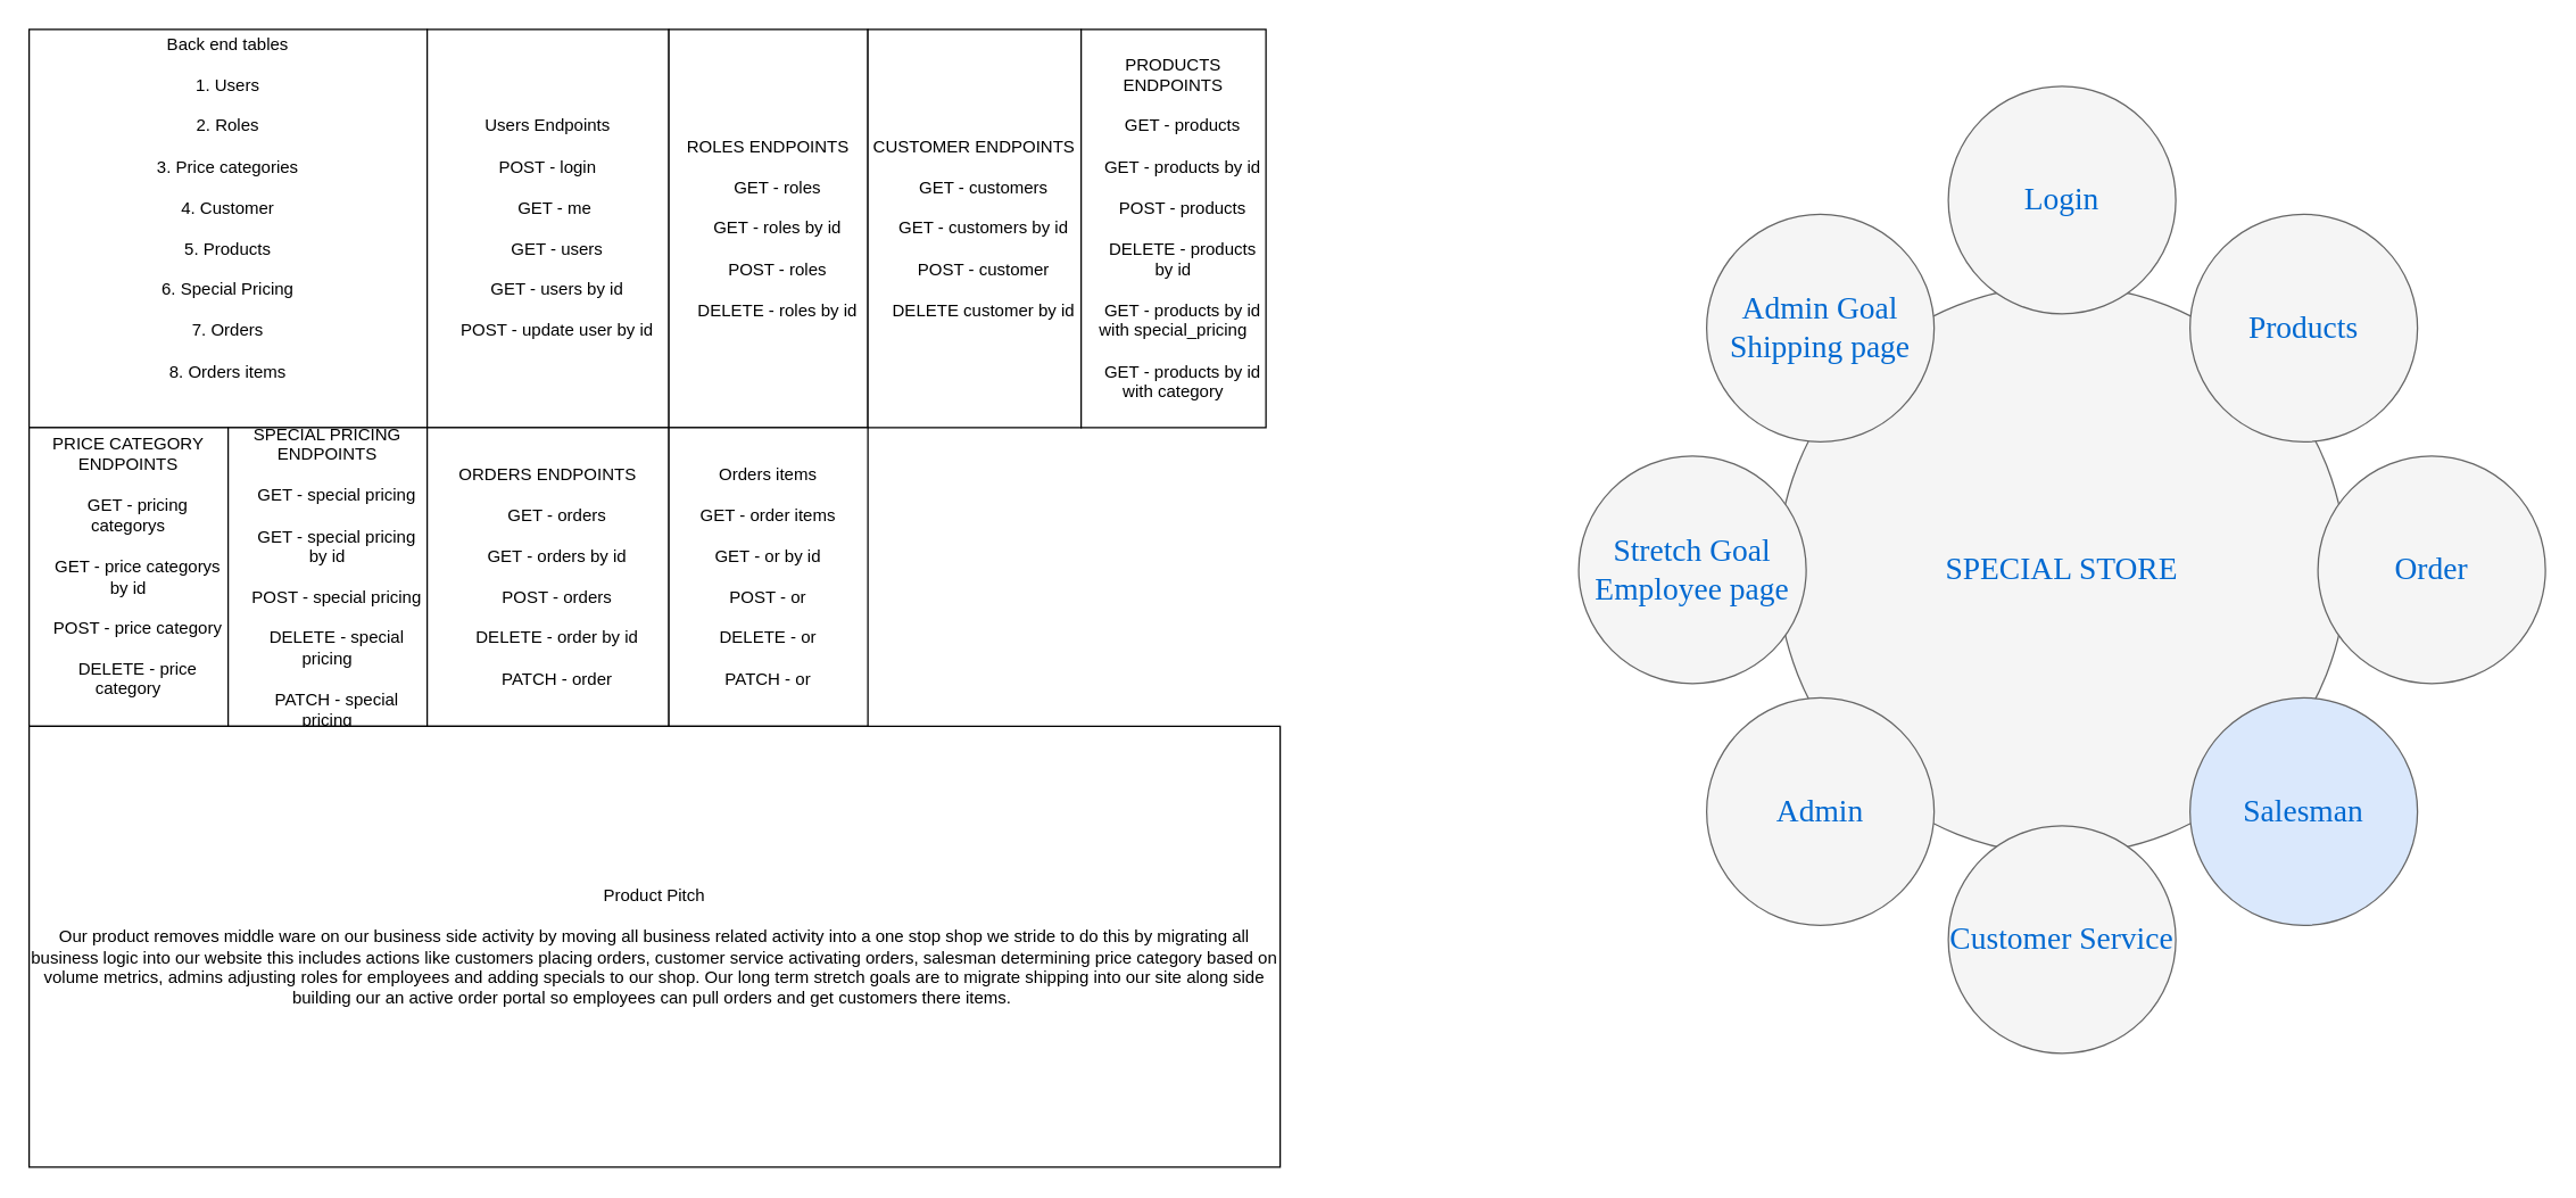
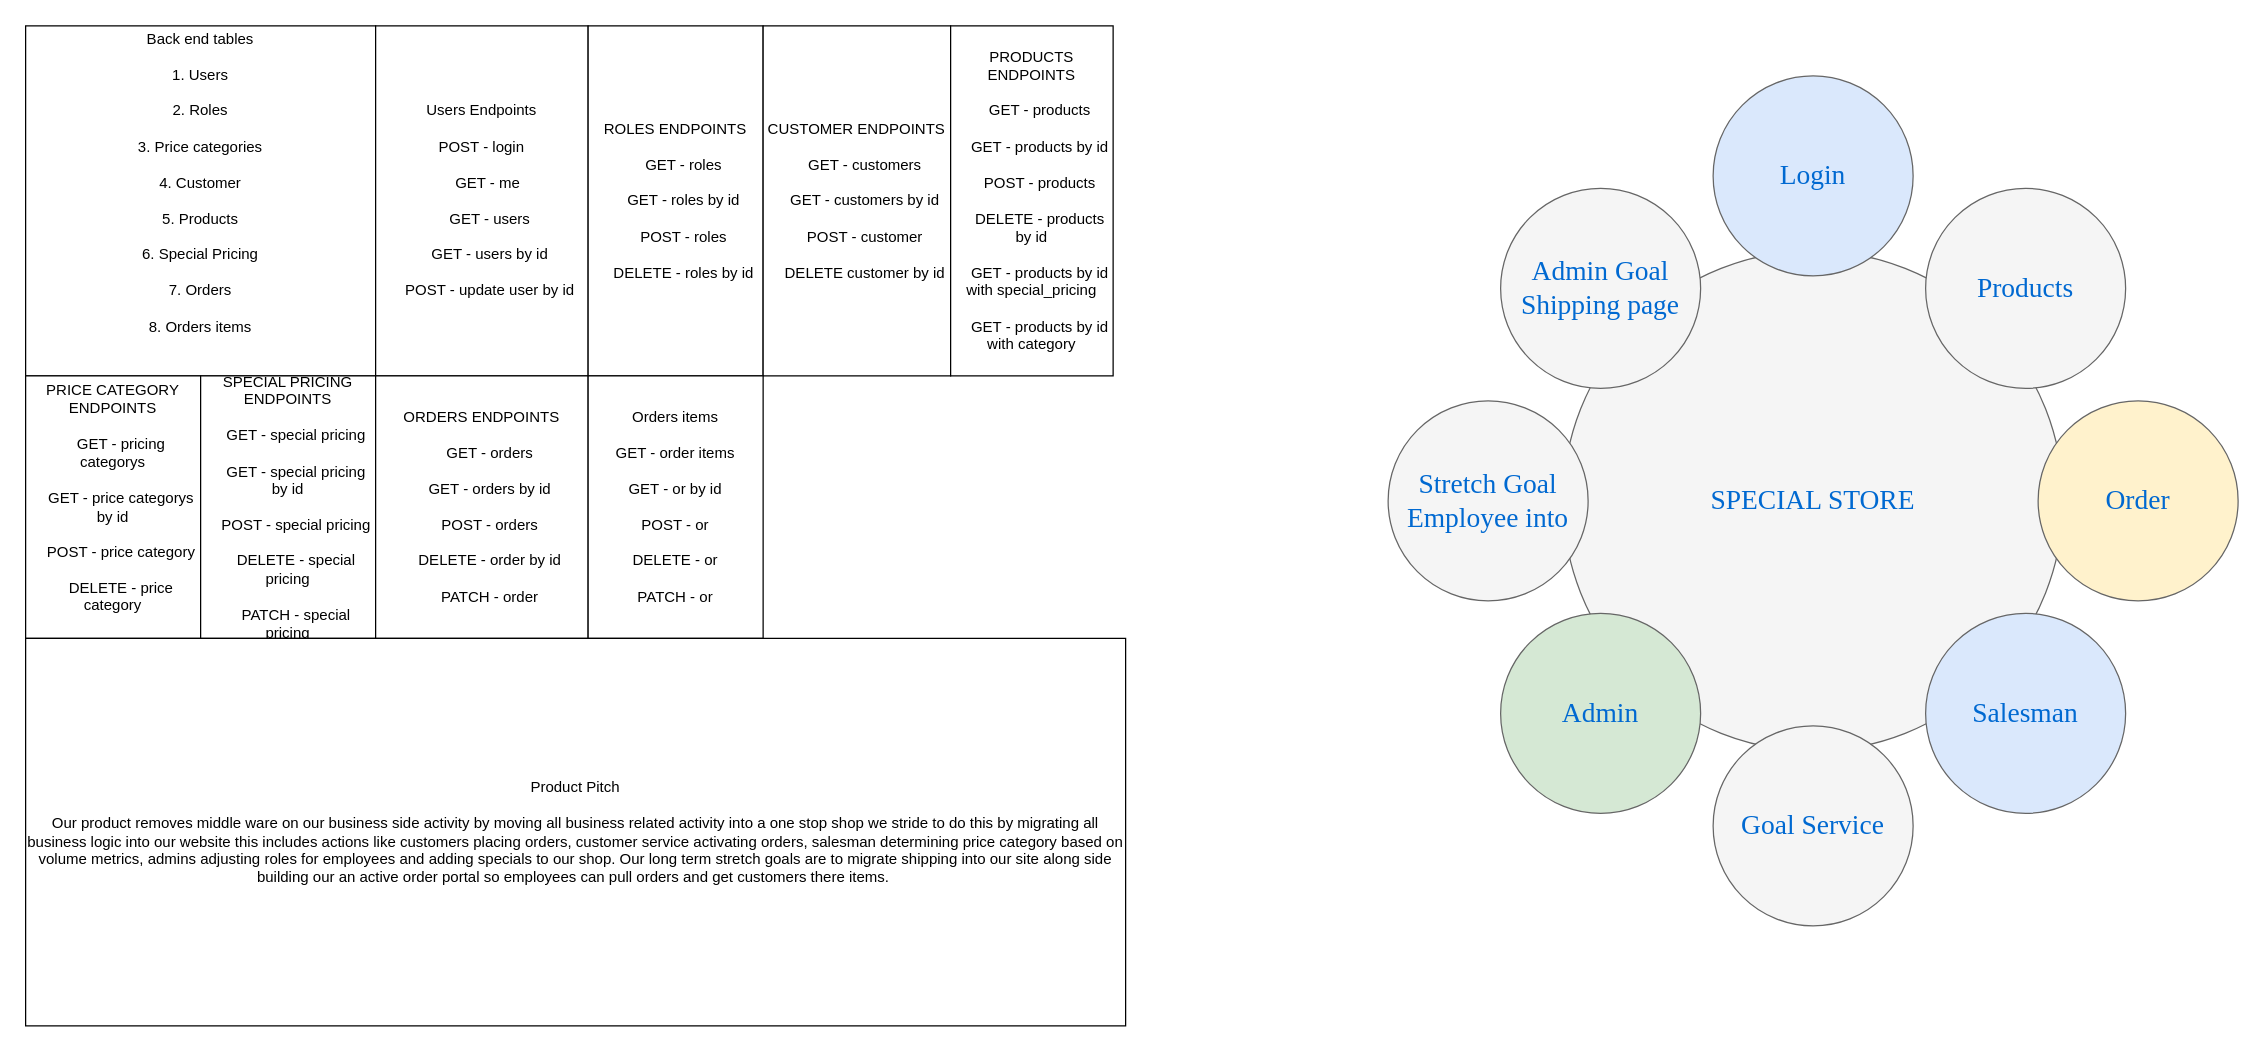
  <mxCell id="0" />
  <mxCell id="1" parent="0" />
  <mxCell id="2" value="SPECIAL STORE" style="ellipse;whiteSpace=wrap;html=1;rounded=0;shadow=0;dashed=0;comic=0;fontFamily=Verdana;fontSize=22;fontColor=#0069D1;fillColor=#f5f5f5;strokeColor=#666666;" parent="1" vertex="1"><mxGeometry x="1250" y="200" width="400" height="400" as="geometry" /></mxCell>
- <mxCell id="3" value="Login" style="ellipse;whiteSpace=wrap;html=1;rounded=0;shadow=0;dashed=0;comic=0;fontFamily=Verdana;fontSize=22;fontColor=#0069D1;fillColor=#f5f5f5;strokeColor=#666666;" parent="1" vertex="1"><mxGeometry x="1370" y="60" width="160" height="160" as="geometry" /></mxCell>
- <mxCell id="4" value="Customer Service" style="ellipse;whiteSpace=wrap;html=1;rounded=0;shadow=0;dashed=0;comic=0;fontFamily=Verdana;fontSize=22;fontColor=#0069D1;fillColor=#f5f5f5;strokeColor=#666666;" parent="1" vertex="1"><mxGeometry x="1370" y="580" width="160" height="160" as="geometry" /></mxCell>
- <mxCell id="5" value="Order" style="ellipse;whiteSpace=wrap;html=1;rounded=0;shadow=0;dashed=0;comic=0;fontFamily=Verdana;fontSize=22;fontColor=#0069D1;fillColor=#f5f5f5;strokeColor=#666666;" parent="1" vertex="1"><mxGeometry x="1630" y="320" width="160" height="160" as="geometry" /></mxCell>
- <mxCell id="6" value="Stretch Goal Employee page" style="ellipse;whiteSpace=wrap;html=1;rounded=0;shadow=0;dashed=0;comic=0;fontFamily=Verdana;fontSize=22;fontColor=#0069D1;fillColor=#f5f5f5;strokeColor=#666666;" parent="1" vertex="1"><mxGeometry x="1110" y="320" width="160" height="160" as="geometry" /></mxCell>
+ <mxCell id="3" value="Login" style="ellipse;whiteSpace=wrap;html=1;rounded=0;shadow=0;dashed=0;comic=0;fontFamily=Verdana;fontSize=22;fontColor=#0069D1;fillColor=#dae8fc;strokeColor=#666666;" parent="1" vertex="1"><mxGeometry x="1370" y="60" width="160" height="160" as="geometry" /></mxCell>
+ <mxCell id="4" value="Goal Service" style="ellipse;whiteSpace=wrap;html=1;rounded=0;shadow=0;dashed=0;comic=0;fontFamily=Verdana;fontSize=22;fontColor=#0069D1;fillColor=#f5f5f5;strokeColor=#666666;" parent="1" vertex="1"><mxGeometry x="1370" y="580" width="160" height="160" as="geometry" /></mxCell>
+ <mxCell id="5" value="Order" style="ellipse;whiteSpace=wrap;html=1;rounded=0;shadow=0;dashed=0;comic=0;fontFamily=Verdana;fontSize=22;fontColor=#0069D1;fillColor=#fff2cc;strokeColor=#666666;" parent="1" vertex="1"><mxGeometry x="1630" y="320" width="160" height="160" as="geometry" /></mxCell>
+ <mxCell id="6" value="Stretch Goal Employee into" style="ellipse;whiteSpace=wrap;html=1;rounded=0;shadow=0;dashed=0;comic=0;fontFamily=Verdana;fontSize=22;fontColor=#0069D1;fillColor=#f5f5f5;strokeColor=#666666;" parent="1" vertex="1"><mxGeometry x="1110" y="320" width="160" height="160" as="geometry" /></mxCell>
  <mxCell id="7" value="Admin Goal Shipping page" style="ellipse;whiteSpace=wrap;html=1;rounded=0;shadow=0;dashed=0;comic=0;fontFamily=Verdana;fontSize=22;fontColor=#0069D1;fillColor=#f5f5f5;strokeColor=#666666;" parent="1" vertex="1"><mxGeometry x="1200" y="150" width="160" height="160" as="geometry" /></mxCell>
  <mxCell id="8" value="Products" style="ellipse;whiteSpace=wrap;html=1;rounded=0;shadow=0;dashed=0;comic=0;fontFamily=Verdana;fontSize=22;fontColor=#0069D1;fillColor=#f5f5f5;strokeColor=#666666;" parent="1" vertex="1"><mxGeometry x="1540" y="150" width="160" height="160" as="geometry" /></mxCell>
  <mxCell id="9" value="Salesman" style="ellipse;whiteSpace=wrap;html=1;rounded=0;shadow=0;dashed=0;comic=0;fontFamily=Verdana;fontSize=22;fontColor=#0069D1;fillColor=#dae8fc;strokeColor=#666666;" parent="1" vertex="1"><mxGeometry x="1540" y="490" width="160" height="160" as="geometry" /></mxCell>
- <mxCell id="10" value="Admin" style="ellipse;whiteSpace=wrap;html=1;rounded=0;shadow=0;dashed=0;comic=0;fontFamily=Verdana;fontSize=22;fontColor=#0069D1;fillColor=#f5f5f5;strokeColor=#666666;" parent="1" vertex="1"><mxGeometry x="1200" y="490" width="160" height="160" as="geometry" /></mxCell>
+ <mxCell id="10" value="Admin" style="ellipse;whiteSpace=wrap;html=1;rounded=0;shadow=0;dashed=0;comic=0;fontFamily=Verdana;fontSize=22;fontColor=#0069D1;fillColor=#d5e8d4;strokeColor=#666666;" parent="1" vertex="1"><mxGeometry x="1200" y="490" width="160" height="160" as="geometry" /></mxCell>
  <mxCell id="11" value="Back end tables&lt;div&gt;&lt;br&gt;&lt;/div&gt;&lt;div&gt;1. Users&lt;/div&gt;&lt;div&gt;&lt;br&gt;&lt;/div&gt;&lt;div&gt;2. Roles&lt;/div&gt;&lt;div&gt;&lt;br&gt;&lt;/div&gt;&lt;div&gt;3. Price categories&lt;/div&gt;&lt;div&gt;&lt;br&gt;&lt;/div&gt;&lt;div&gt;4. Customer&lt;/div&gt;&lt;div&gt;&lt;br&gt;&lt;/div&gt;&lt;div&gt;5. Products&lt;/div&gt;&lt;div&gt;&lt;br&gt;&lt;/div&gt;&lt;div&gt;6. Special Pricing&lt;/div&gt;&lt;div&gt;&lt;br&gt;&lt;/div&gt;&lt;div&gt;7. Orders&lt;/div&gt;&lt;div&gt;&lt;br&gt;&lt;/div&gt;&lt;div&gt;8. Orders items&lt;/div&gt;&lt;div&gt;&lt;br&gt;&lt;/div&gt;&lt;div&gt;&lt;br&gt;&lt;/div&gt;" style="whiteSpace=wrap;html=1;aspect=fixed;" vertex="1" parent="1"><mxGeometry x="20" width="280" height="280" as="geometry" y="20" /></mxCell>
  <mxCell id="12" value="Users Endpoints&lt;div&gt;&lt;br&gt;&lt;/div&gt;&lt;div&gt;&lt;div&gt;POST - login&lt;/div&gt;&lt;div&gt;&lt;br&gt;&lt;/div&gt;&lt;div&gt;&amp;nbsp; &amp;nbsp; GET - me&amp;nbsp;&lt;/div&gt;&lt;div&gt;&lt;br&gt;&lt;/div&gt;&lt;div&gt;&amp;nbsp; &amp;nbsp; GET - users&lt;/div&gt;&lt;div&gt;&lt;br&gt;&lt;/div&gt;&lt;div&gt;&amp;nbsp; &amp;nbsp; GET - users by id&lt;/div&gt;&lt;div&gt;&lt;br&gt;&lt;/div&gt;&lt;div&gt;&amp;nbsp; &amp;nbsp; POST - update user by id&lt;/div&gt;&lt;/div&gt;" style="rounded=0;whiteSpace=wrap;html=1;" vertex="1" parent="1"><mxGeometry x="300" width="170" height="280" as="geometry" y="20" /></mxCell>
  <mxCell id="13" value="&lt;div&gt;ROLES ENDPOINTS&lt;/div&gt;&lt;div&gt;&lt;br&gt;&lt;/div&gt;&lt;div&gt;&amp;nbsp; &amp;nbsp; GET - roles&lt;/div&gt;&lt;div&gt;&lt;br&gt;&lt;/div&gt;&lt;div&gt;&amp;nbsp; &amp;nbsp; GET - roles by id&lt;/div&gt;&lt;div&gt;&lt;br&gt;&lt;/div&gt;&lt;div&gt;&amp;nbsp; &amp;nbsp; POST - roles&lt;/div&gt;&lt;div&gt;&lt;br&gt;&lt;/div&gt;&lt;div&gt;&amp;nbsp; &amp;nbsp; DELETE - roles by id&lt;/div&gt;" style="rounded=0;whiteSpace=wrap;html=1;" vertex="1" parent="1"><mxGeometry x="470" width="140" height="280" as="geometry" y="20" /></mxCell>
  <mxCell id="14" value="&lt;div&gt;CUSTOMER ENDPOINTS&lt;/div&gt;&lt;div&gt;&lt;br&gt;&lt;/div&gt;&lt;div&gt;&amp;nbsp; &amp;nbsp; GET - customers&lt;/div&gt;&lt;div&gt;&lt;br&gt;&lt;/div&gt;&lt;div&gt;&amp;nbsp; &amp;nbsp; GET - customers by id&lt;/div&gt;&lt;div&gt;&lt;br&gt;&lt;/div&gt;&lt;div&gt;&amp;nbsp; &amp;nbsp; POST - customer&lt;/div&gt;&lt;div&gt;&lt;br&gt;&lt;/div&gt;&lt;div&gt;&amp;nbsp; &amp;nbsp; DELETE customer by id&lt;/div&gt;" style="rounded=0;whiteSpace=wrap;html=1;" vertex="1" parent="1"><mxGeometry x="610" width="150" height="280" as="geometry" y="20" /></mxCell>
  <mxCell id="15" value="&lt;div&gt;PRODUCTS ENDPOINTS&lt;/div&gt;&lt;div&gt;&lt;br&gt;&lt;/div&gt;&lt;div&gt;&amp;nbsp; &amp;nbsp; GET - products&lt;/div&gt;&lt;div&gt;&lt;br&gt;&lt;/div&gt;&lt;div&gt;&amp;nbsp; &amp;nbsp; GET - products by id&lt;/div&gt;&lt;div&gt;&lt;br&gt;&lt;/div&gt;&lt;div&gt;&amp;nbsp; &amp;nbsp; POST - products&lt;/div&gt;&lt;div&gt;&lt;br&gt;&lt;/div&gt;&lt;div&gt;&amp;nbsp; &amp;nbsp; DELETE - products by id&lt;/div&gt;&lt;div&gt;&lt;br&gt;&lt;/div&gt;&lt;div&gt;&amp;nbsp; &amp;nbsp; GET - products by id with special_pricing&lt;/div&gt;&lt;div&gt;&lt;br&gt;&lt;/div&gt;&lt;div&gt;&amp;nbsp; &amp;nbsp; GET - products by id with category&lt;/div&gt;" style="rounded=0;whiteSpace=wrap;html=1;" vertex="1" parent="1"><mxGeometry x="760" width="130" height="280" as="geometry" y="20" /></mxCell>
  <mxCell id="16" value="&lt;div&gt;PRICE CATEGORY ENDPOINTS&lt;/div&gt;&lt;div&gt;&lt;br&gt;&lt;/div&gt;&lt;div&gt;&amp;nbsp; &amp;nbsp; GET - pricing categorys&lt;/div&gt;&lt;div&gt;&lt;br&gt;&lt;/div&gt;&lt;div&gt;&amp;nbsp; &amp;nbsp; GET - price categorys by id&lt;/div&gt;&lt;div&gt;&lt;br&gt;&lt;/div&gt;&lt;div&gt;&amp;nbsp; &amp;nbsp; POST - price category&lt;/div&gt;&lt;div&gt;&lt;br&gt;&lt;/div&gt;&lt;div&gt;&amp;nbsp; &amp;nbsp; DELETE - price category&lt;/div&gt;&lt;div&gt;&lt;br&gt;&lt;/div&gt;" style="rounded=0;whiteSpace=wrap;html=1;" vertex="1" parent="1"><mxGeometry x="20" y="300" width="140" height="210" as="geometry" /></mxCell>
  <mxCell id="17" value="&lt;div&gt;SPECIAL PRICING ENDPOINTS&lt;/div&gt;&lt;div&gt;&lt;br&gt;&lt;/div&gt;&lt;div&gt;&amp;nbsp; &amp;nbsp; GET - special pricing&lt;/div&gt;&lt;div&gt;&lt;br&gt;&lt;/div&gt;&lt;div&gt;&amp;nbsp; &amp;nbsp; GET - special pricing by id&lt;/div&gt;&lt;div&gt;&lt;br&gt;&lt;/div&gt;&lt;div&gt;&amp;nbsp; &amp;nbsp; POST - special pricing&lt;/div&gt;&lt;div&gt;&lt;br&gt;&lt;/div&gt;&lt;div&gt;&amp;nbsp; &amp;nbsp; DELETE - special pricing&lt;/div&gt;&lt;div&gt;&lt;br&gt;&lt;/div&gt;&lt;div&gt;&amp;nbsp; &amp;nbsp; PATCH - special pricing&lt;/div&gt;" style="rounded=0;whiteSpace=wrap;html=1;" vertex="1" parent="1"><mxGeometry x="160" y="300" width="140" height="210" as="geometry" /></mxCell>
  <mxCell id="18" value="&lt;div&gt;ORDERS ENDPOINTS&lt;/div&gt;&lt;div&gt;&lt;br&gt;&lt;/div&gt;&lt;div&gt;&amp;nbsp; &amp;nbsp; GET - orders&lt;/div&gt;&lt;div&gt;&lt;br&gt;&lt;/div&gt;&lt;div&gt;&amp;nbsp; &amp;nbsp; GET - orders by id&lt;/div&gt;&lt;div&gt;&lt;br&gt;&lt;/div&gt;&lt;div&gt;&amp;nbsp; &amp;nbsp; POST - orders&lt;/div&gt;&lt;div&gt;&lt;br&gt;&lt;/div&gt;&lt;div&gt;&amp;nbsp; &amp;nbsp; DELETE - order by id&lt;/div&gt;&lt;div&gt;&lt;br&gt;&lt;/div&gt;&lt;div&gt;&amp;nbsp; &amp;nbsp; PATCH - order&lt;/div&gt;" style="rounded=0;whiteSpace=wrap;html=1;" vertex="1" parent="1"><mxGeometry x="300" y="300" width="170" height="210" as="geometry" /></mxCell>
  <mxCell id="19" value="Orders items&lt;div&gt;&lt;br&gt;&lt;/div&gt;&lt;div&gt;GET - order items&lt;/div&gt;&lt;div&gt;&lt;br&gt;&lt;/div&gt;&lt;div&gt;GET - or by id&lt;/div&gt;&lt;div&gt;&lt;br&gt;&lt;/div&gt;&lt;div&gt;POST - or&lt;/div&gt;&lt;div&gt;&lt;br&gt;&lt;/div&gt;&lt;div&gt;DELETE - or&lt;/div&gt;&lt;div&gt;&lt;br&gt;&lt;/div&gt;&lt;div&gt;PATCH - or&lt;/div&gt;" style="rounded=0;whiteSpace=wrap;html=1;" vertex="1" parent="1"><mxGeometry x="470" y="300" width="140" height="210" as="geometry" /></mxCell>
  <mxCell id="20" value="Product Pitch&lt;div&gt;&lt;br&gt;&lt;/div&gt;&lt;div&gt;Our product removes middle ware on our business side activity by moving all business related activity into a one stop shop we stride to do this by migrating all business logic into our website this includes actions like customers placing orders, customer service activating orders, salesman determining price category based on volume metrics, admins adjusting roles for employees and adding specials to our shop. Our long term stretch goals are to migrate shipping into our site along side building our an active order portal so employees can pull orders and get customers there items.&amp;nbsp;&lt;/div&gt;" style="rounded=0;whiteSpace=wrap;html=1;" vertex="1" parent="1"><mxGeometry x="20" y="510" width="880" height="310" as="geometry" /></mxCell>
